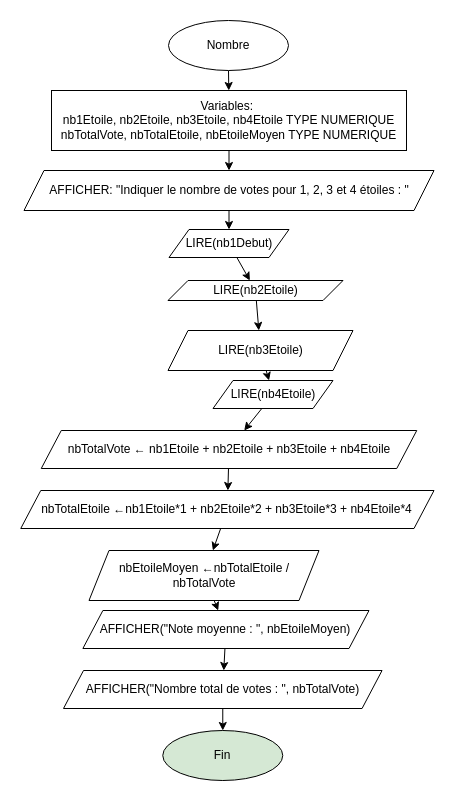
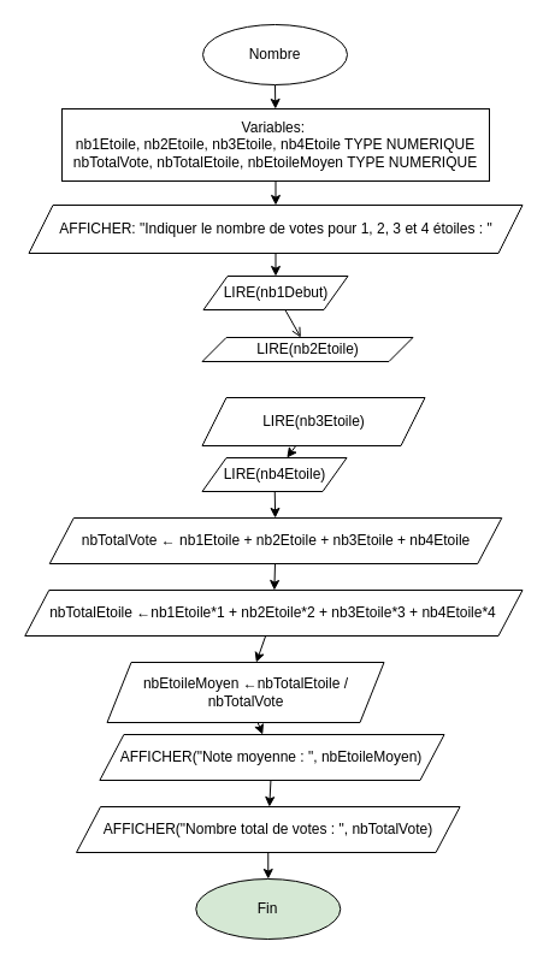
  <mxCell id="0" />
  <mxCell id="1" parent="0" />
  <mxCell id="2" value="" style="edgeStyle=none;html=1;" edge="1" parent="1" source="3" target="5"><mxGeometry relative="1" as="geometry" /></mxCell>
  <mxCell id="3" value="Nombre" style="ellipse;whiteSpace=wrap;html=1;" vertex="1" parent="1"><mxGeometry x="168" y="20" width="120" height="50" as="geometry" /></mxCell>
  <mxCell id="4" value="" style="edgeStyle=none;html=1;" edge="1" parent="1" source="5" target="7"><mxGeometry relative="1" as="geometry" /></mxCell>
  <mxCell id="5" value="Variables:&amp;nbsp;&lt;br&gt;nb1Etoile, nb2Etoile, nb3Etoile, nb4Etoile TYPE NUMERIQUE&lt;br&gt;nbTotalVote, nbTotalEtoile, nbEtoileMoyen TYPE NUMERIQUE" style="whiteSpace=wrap;html=1;" vertex="1" parent="1"><mxGeometry x="51" y="90" width="355" height="60" as="geometry" /></mxCell>
  <mxCell id="6" value="" style="edgeStyle=none;html=1;" edge="1" parent="1" source="7" target="9"><mxGeometry relative="1" as="geometry" /></mxCell>
  <mxCell id="7" value="AFFICHER: &quot;Indiquer le nombre de votes pour 1, 2, 3 et 4 étoiles : &quot;" style="shape=parallelogram;perimeter=parallelogramPerimeter;whiteSpace=wrap;html=1;fixedSize=1;" vertex="1" parent="1"><mxGeometry x="23.5" y="170" width="410" height="40" as="geometry" /></mxCell>
- <mxCell id="8" value="" style="edgeStyle=none;html=1;" edge="1" parent="1" source="9" target="15"><mxGeometry relative="1" as="geometry" /></mxCell>
+ <mxCell id="8" value="" style="edgeStyle=none;html=1;endArrow=open;" edge="1" parent="1" source="9" target="15"><mxGeometry relative="1" as="geometry" /></mxCell>
  <mxCell id="9" value="LIRE(nb1Debut)" style="shape=parallelogram;perimeter=parallelogramPerimeter;whiteSpace=wrap;html=1;fixedSize=1;" vertex="1" parent="1"><mxGeometry x="168.5" y="229" width="120" height="28" as="geometry" /></mxCell>
  <mxCell id="10" value="" style="edgeStyle=none;html=1;" edge="1" parent="1" source="11" target="17"><mxGeometry relative="1" as="geometry" /></mxCell>
- <mxCell id="11" value="LIRE(nb4Etoile)" style="shape=parallelogram;perimeter=parallelogramPerimeter;whiteSpace=wrap;html=1;fixedSize=1;" vertex="1" parent="1"><mxGeometry x="212.5" y="380" width="120" height="28" as="geometry" /></mxCell>
+ <mxCell id="11" value="LIRE(nb4Etoile)" style="shape=parallelogram;perimeter=parallelogramPerimeter;whiteSpace=wrap;html=1;fixedSize=1;" vertex="1" parent="1"><mxGeometry x="167.5" y="380" width="120" height="28" as="geometry" /></mxCell>
  <mxCell id="12" value="" style="edgeStyle=none;html=1;" edge="1" parent="1" source="13" target="11"><mxGeometry relative="1" as="geometry" /></mxCell>
  <mxCell id="13" value="LIRE(nb3Etoile)" style="shape=parallelogram;perimeter=parallelogramPerimeter;whiteSpace=wrap;html=1;fixedSize=1;" vertex="1" parent="1"><mxGeometry x="167.5" y="330" width="185" height="40" as="geometry" /></mxCell>
- <mxCell id="14" value="" style="edgeStyle=none;html=1;" edge="1" parent="1" source="15" target="13"><mxGeometry relative="1" as="geometry" /></mxCell>
  <mxCell id="15" value="LIRE(nb2Etoile)" style="shape=parallelogram;perimeter=parallelogramPerimeter;whiteSpace=wrap;html=1;fixedSize=1;" vertex="1" parent="1"><mxGeometry x="167.5" y="280" width="175" height="20" as="geometry" /></mxCell>
  <mxCell id="16" value="" style="edgeStyle=none;html=1;" edge="1" parent="1" source="17" target="19"><mxGeometry relative="1" as="geometry" /></mxCell>
  <mxCell id="17" value="nbTotalVote ← nb1Etoile + nb2Etoile + nb3Etoile + nb4Etoile" style="shape=parallelogram;perimeter=parallelogramPerimeter;whiteSpace=wrap;html=1;fixedSize=1;" vertex="1" parent="1"><mxGeometry x="40.75" y="430" width="375.5" height="38" as="geometry" /></mxCell>
  <mxCell id="18" value="" style="edgeStyle=none;html=1;" edge="1" parent="1" source="19" target="21"><mxGeometry relative="1" as="geometry" /></mxCell>
  <mxCell id="19" value="nbTotalEtoile ←nb1Etoile*1 + nb2Etoile*2 + nb3Etoile*3 + nb4Etoile*4" style="shape=parallelogram;perimeter=parallelogramPerimeter;whiteSpace=wrap;html=1;fixedSize=1;" vertex="1" parent="1"><mxGeometry x="20.25" y="490" width="413.25" height="38" as="geometry" /></mxCell>
  <mxCell id="20" value="" style="edgeStyle=none;html=1;" edge="1" parent="1" source="21" target="23"><mxGeometry relative="1" as="geometry" /></mxCell>
  <mxCell id="21" value="nbEtoileMoyen ←nbTotalEtoile / nbTotalVote" style="shape=parallelogram;perimeter=parallelogramPerimeter;whiteSpace=wrap;html=1;fixedSize=1;" vertex="1" parent="1"><mxGeometry x="88.5" y="550" width="230" height="50" as="geometry" /></mxCell>
  <mxCell id="22" value="" style="edgeStyle=none;html=1;" edge="1" parent="1" source="23" target="25"><mxGeometry relative="1" as="geometry" /></mxCell>
  <mxCell id="23" value="AFFICHER(&quot;Note moyenne : &quot;, nbEtoileMoyen)&lt;br/&gt;" style="shape=parallelogram;perimeter=parallelogramPerimeter;whiteSpace=wrap;html=1;fixedSize=1;" vertex="1" parent="1"><mxGeometry x="82.38" y="610" width="286.12" height="38" as="geometry" /></mxCell>
  <mxCell id="24" value="" style="edgeStyle=none;html=1;" edge="1" parent="1" source="25" target="26"><mxGeometry relative="1" as="geometry" /></mxCell>
  <mxCell id="25" value="AFFICHER(&quot;Nombre total de votes : &quot;, nbTotalVote)" style="shape=parallelogram;perimeter=parallelogramPerimeter;whiteSpace=wrap;html=1;fixedSize=1;" vertex="1" parent="1"><mxGeometry x="63" y="670" width="318.56" height="38" as="geometry" /></mxCell>
  <mxCell id="26" value="Fin" style="ellipse;whiteSpace=wrap;html=1;fillColor=#d5e8d4;" vertex="1" parent="1"><mxGeometry x="162.28" y="730" width="120" height="50" as="geometry" /></mxCell>
